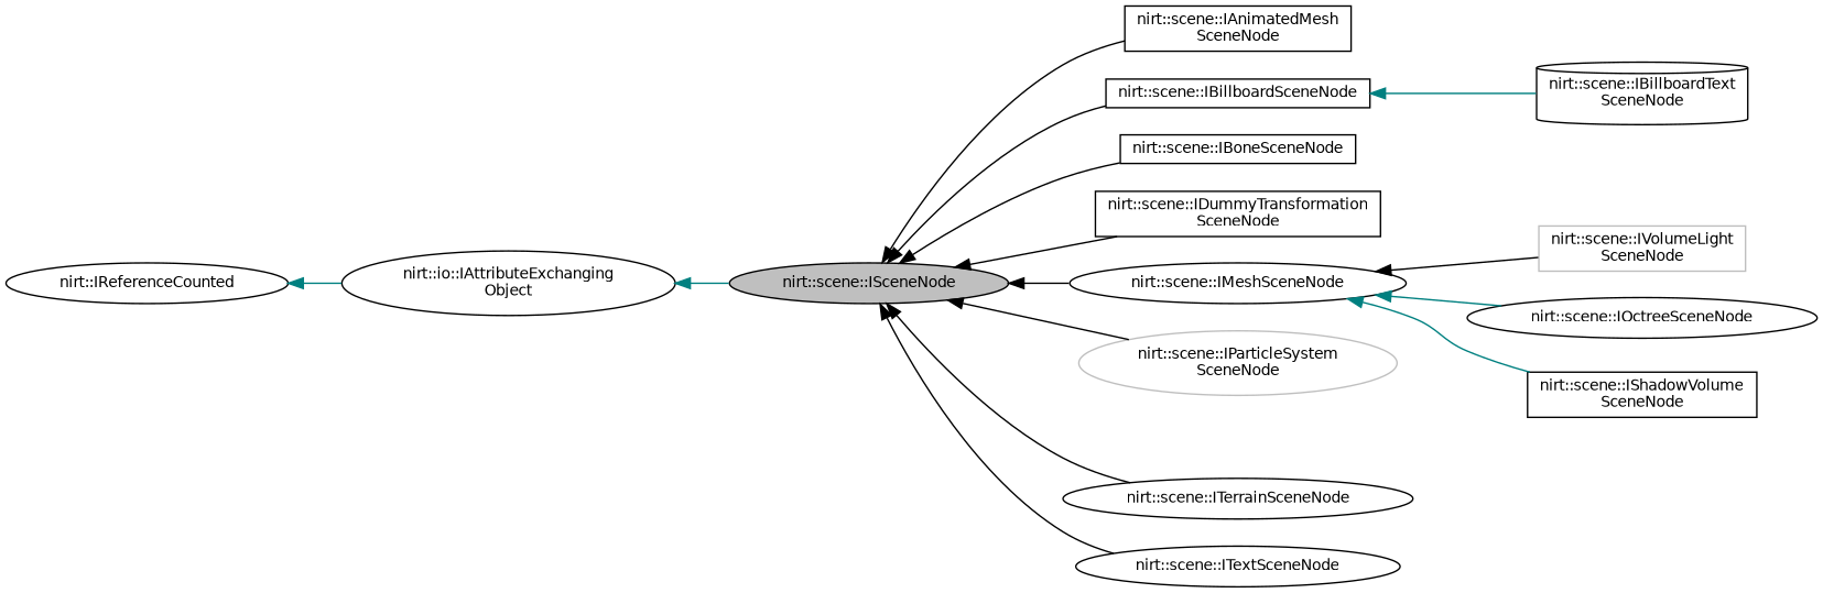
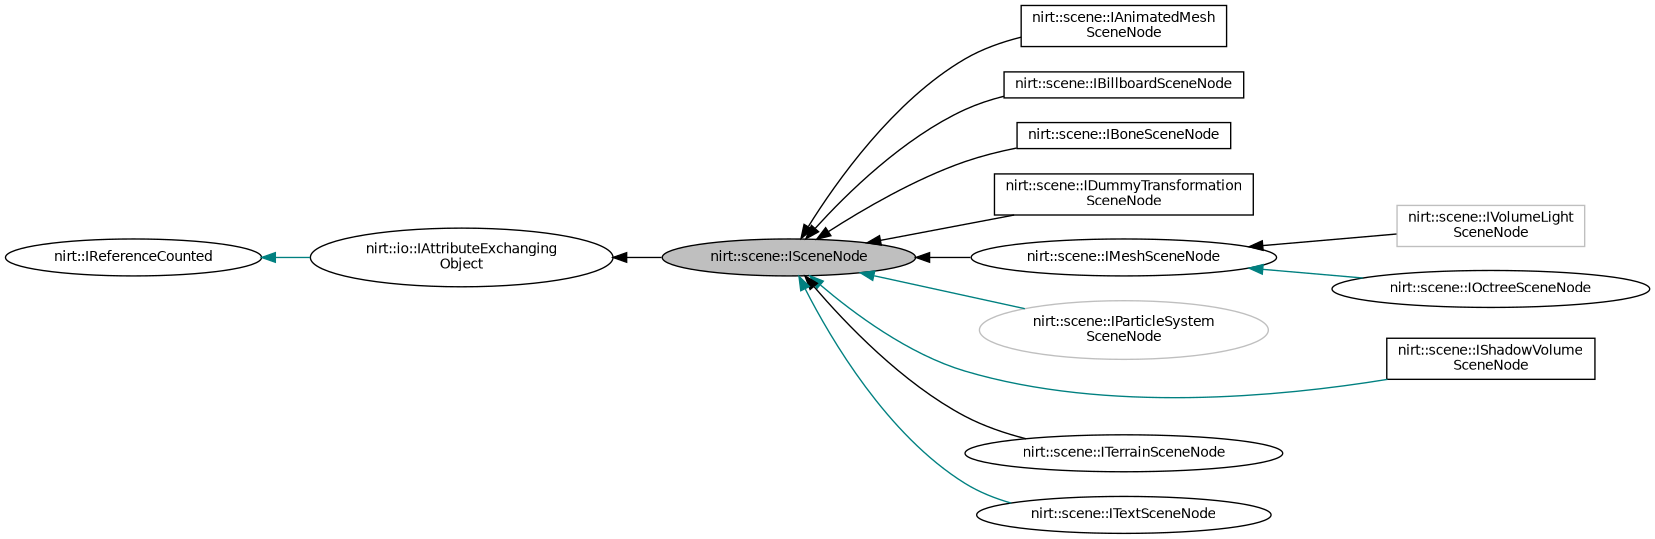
  digraph {
    rankdir=LR
    node [color=black fillcolor=white fontname=Helvetica fontsize=10 shape=ellipse style=filled]
    edge [color=black dir=back fontname=Helvetica fontsize=10 labelfontname=Helvetica labelfontsize=10 style=solid]
    n1 [fillcolor=grey75 fontcolor=black height=0.2 label="nirt::scene::ISceneNode" width=0.4]
    n2 [height=0.2 label="nirt::scene::IAnimatedMesh\lSceneNode" shape=box width=0.4]
    n3 [height=0.2 label="nirt::scene::IBillboardSceneNode" shape=box width=0.4]
    n4 [height=0.2 label="nirt::scene::IBoneSceneNode" shape=box width=0.4]
    n5 [height=0.2 label="nirt::scene::IDummyTransformation\lSceneNode" shape=box width=0.4]
    n6 [height=0.2 label="nirt::scene::IMeshSceneNode" width=0.4]
    n7 [color=grey75 height=0.2 label="nirt::scene::IParticleSystem\lSceneNode" width=0.4]
    n8 [height=0.2 label="nirt::scene::IShadowVolume\lSceneNode" shape=box width=0.4]
    n9 [height=0.2 label="nirt::scene::ITerrainSceneNode" width=0.4]
    n10 [height=0.2 label="nirt::scene::ITextSceneNode" width=0.4]
-   n11 [height=0.2 label="nirt::scene::IBillboardText\lSceneNode" shape=cylinder width=0.4]
    n12 [color=grey75 height=0.2 label="nirt::scene::IVolumeLight\lSceneNode" shape=box width=0.4]
    n13 [height=0.2 label="nirt::scene::IOctreeSceneNode" width=0.4]
    n14 [height=0.2 label="nirt::io::IAttributeExchanging\lObject" width=0.4]
    n15 [height=0.2 label="nirt::IReferenceCounted" width=0.4]
    n1 -> n2
    n1 -> n3
    n1 -> n4
    n1 -> n5
    n1 -> n6
-   n1 -> n7
-   n6 -> n8 [color=teal]
+   n1 -> n7 [color=teal]
+   n1 -> n8 [color=teal]
    n1 -> n9
-   n1 -> n10
-   n3 -> n11 [color=teal]
+   n1 -> n10 [color=teal]
    n6 -> n12
    n6 -> n13 [color=teal]
-   n14 -> n1 [color=teal]
+   n14 -> n1
    n15 -> n14 [color=teal]
  }
